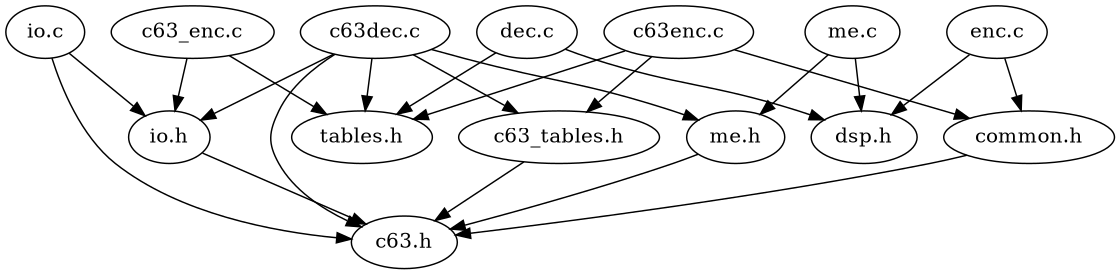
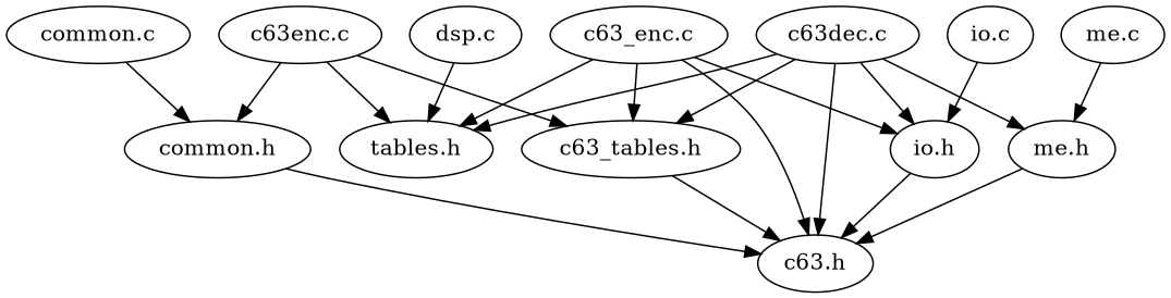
  digraph {
    clusterrank=local
    fontname=Helvetica
    fontsize=16
    "c63enc.c"
    "tables.h"
    n3 [label="c63_tables.h"]
    "common.h"
    "c63.h"
    "me.h"
-   "common.c" [label="enc.c"]
-   "dsp.h"
+   "common.c"
    "io.c"
    "io.h"
    n11 [label="c63_enc.c"]
    "c63dec.c"
-   "dsp.c" [label="dec.c"]
+   "dsp.c"
    "me.c"
    "c63enc.c" -> "tables.h"
    "c63enc.c" -> n3
    "c63enc.c" -> "common.h"
    n3 -> "c63.h"
    "common.h" -> "c63.h"
    "me.h" -> "c63.h"
    "common.c" -> "common.h"
-   "common.c" -> "dsp.h"
    "io.c" -> "io.h"
    "io.h" -> "c63.h"
    n11 -> "tables.h"
-   "io.c" -> "c63.h"
+   n11 -> n3
+   n11 -> "c63.h"
    n11 -> "io.h"
    "c63dec.c" -> "tables.h"
    "c63dec.c" -> n3
    "c63dec.c" -> "c63.h"
    "c63dec.c" -> "me.h"
    "c63dec.c" -> "io.h"
    "dsp.c" -> "tables.h"
-   "dsp.c" -> "dsp.h"
    "me.c" -> "me.h"
-   "me.c" -> "dsp.h"
  }
